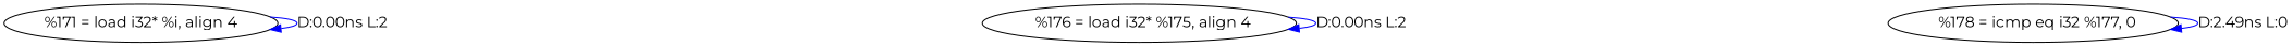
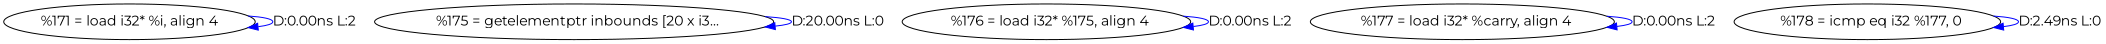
  digraph {
    fontname=Montserrat
    node [fontname=Montserrat]
    edge [color=blue fontname=Montserrat]
    n1 [label="%171 = load i32* %i, align 4"]
+   n2 [label="  %175 = getelementptr inbounds [20 x i3..."]
    n3 [label="  %176 = load i32* %175, align 4"]
+   n4 [label="  %177 = load i32* %carry, align 4"]
    n5 [label="  %178 = icmp eq i32 %177, 0"]
    n1 -> n1 [label="D:0.00ns L:2"]
+   n2 -> n2 [label="D:20.00ns L:0"]
    n3 -> n3 [label="D:0.00ns L:2"]
+   n4 -> n4 [label="D:0.00ns L:2"]
    n5 -> n5 [label="D:2.49ns L:0"]
  }
